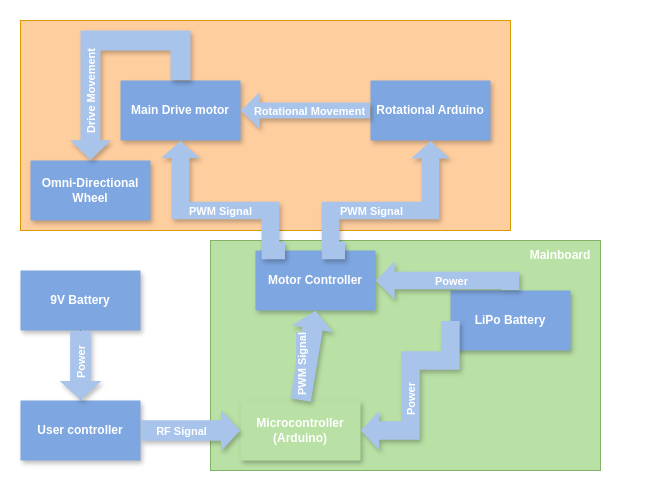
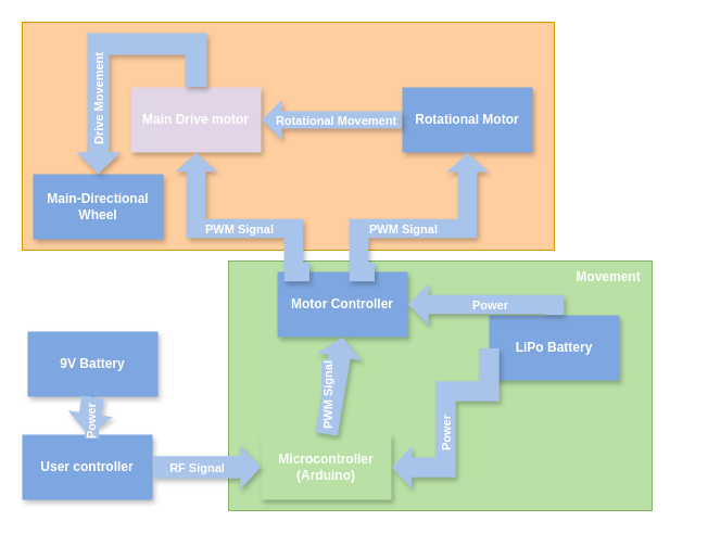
  <mxCell id="0" />
  <mxCell id="1" parent="0" />
  <mxCell id="2" value="" style="rounded=0;whiteSpace=wrap;html=1;fillColor=#B9E0A5;strokeColor=#82b366;" parent="1" vertex="1"><mxGeometry x="210" y="240" width="390" height="230" as="geometry" /></mxCell>
  <mxCell id="3" value="" style="rounded=0;whiteSpace=wrap;html=1;fillColor=#FFCE9F;strokeColor=#d79b00;" parent="1" vertex="1"><mxGeometry x="20" y="20" width="490" height="210" as="geometry" /></mxCell>
- <mxCell id="4" value="Main Drive motor" style="rounded=0;whiteSpace=wrap;html=1;fontColor=#FFFFFF;strokeColor=none;fillColor=#7EA6E0;fontStyle=1;shadow=1;" parent="1" vertex="1"><mxGeometry x="120" y="80" width="120" height="60" as="geometry" /></mxCell>
- <mxCell id="5" value="Rotational Arduino" style="rounded=0;whiteSpace=wrap;html=1;fontColor=#FFFFFF;strokeColor=none;fillColor=#7EA6E0;fontStyle=1;shadow=1;" parent="1" vertex="1"><mxGeometry x="370" y="80" width="120" height="60" as="geometry" /></mxCell>
+ <mxCell id="4" value="Main Drive motor" style="rounded=0;whiteSpace=wrap;html=1;fontColor=#FFFFFF;strokeColor=none;fillColor=#e1d5e7;fontStyle=1;shadow=1;" parent="1" vertex="1"><mxGeometry x="120" y="80" width="120" height="60" as="geometry" /></mxCell>
+ <mxCell id="5" value="Rotational Motor" style="rounded=0;whiteSpace=wrap;html=1;fontColor=#FFFFFF;strokeColor=none;fillColor=#7EA6E0;fontStyle=1;shadow=1;" parent="1" vertex="1"><mxGeometry x="370" y="80" width="120" height="60" as="geometry" /></mxCell>
  <mxCell id="6" value="Motor Controller" style="rounded=0;whiteSpace=wrap;html=1;fontColor=#FFFFFF;strokeColor=none;fillColor=#7EA6E0;fontStyle=1;shadow=1;" parent="1" vertex="1"><mxGeometry x="255" y="250" width="120" height="60" as="geometry" /></mxCell>
  <mxCell id="7" value="Microcontroller (Arduino)" style="rounded=0;whiteSpace=wrap;html=1;fontColor=#FFFFFF;strokeColor=none;fillColor=#b9e0a5;fontStyle=1;shadow=1;" parent="1" vertex="1"><mxGeometry x="240" y="400" width="120" height="60" as="geometry" /></mxCell>
  <mxCell id="8" value="User controller" style="rounded=0;whiteSpace=wrap;html=1;fontColor=#FFFFFF;strokeColor=none;fillColor=#7EA6E0;fontStyle=1;shadow=1;" parent="1" vertex="1"><mxGeometry x="20" y="400" width="120" height="60" as="geometry" /></mxCell>
- <mxCell id="9" value="Omni-Directional Wheel" style="rounded=0;whiteSpace=wrap;html=1;fontColor=#FFFFFF;strokeColor=none;fillColor=#7EA6E0;fontStyle=1;shadow=1;" parent="1" vertex="1"><mxGeometry x="30" y="160" width="120" height="60" as="geometry" /></mxCell>
+ <mxCell id="9" value="Main-Directional Wheel" style="rounded=0;whiteSpace=wrap;html=1;fontColor=#FFFFFF;strokeColor=none;fillColor=#7EA6E0;fontStyle=1;shadow=1;" parent="1" vertex="1"><mxGeometry x="30" y="160" width="120" height="60" as="geometry" /></mxCell>
  <mxCell id="10" value="" style="shape=flexArrow;endArrow=classic;html=1;rounded=0;entryX=0.5;entryY=0;entryDx=0;entryDy=0;exitX=0.5;exitY=0;exitDx=0;exitDy=0;width=20;endSize=6.268;edgeStyle=orthogonalEdgeStyle;labelBackgroundColor=#A9C4EB;fontColor=#FFFFFF;fillColor=#A9C4EB;strokeColor=none;shadow=1;" parent="1" source="4" target="9" edge="1"><mxGeometry width="50" height="50" relative="1" as="geometry"><mxPoint x="330" y="260" as="sourcePoint" /><mxPoint x="380" y="210" as="targetPoint" /><Array as="points"><mxPoint x="180" y="40" /><mxPoint x="90" y="40" /></Array></mxGeometry></mxCell>
  <mxCell id="11" value="" style="shape=flexArrow;endArrow=classic;html=1;rounded=0;entryX=1;entryY=0.5;entryDx=0;entryDy=0;exitX=0;exitY=0.5;exitDx=0;exitDy=0;width=16;endSize=5.868;labelBackgroundColor=#A9C4EB;fontColor=#FFFFFF;fillColor=#A9C4EB;strokeColor=none;shadow=1;" parent="1" source="5" target="4" edge="1"><mxGeometry width="50" height="50" relative="1" as="geometry"><mxPoint x="330" y="260" as="sourcePoint" /><mxPoint x="380" y="210" as="targetPoint" /></mxGeometry></mxCell>
  <mxCell id="12" value="Rotational Movement" style="edgeLabel;html=1;align=center;verticalAlign=middle;resizable=0;points=[];labelBackgroundColor=#A9C4EB;fontColor=#FFFFFF;fontStyle=1" parent="11" vertex="1" connectable="0"><mxGeometry x="0.179" relative="1" as="geometry"><mxPoint x="15" as="offset" /></mxGeometry></mxCell>
  <mxCell id="13" value="" style="shape=flexArrow;endArrow=classic;html=1;rounded=0;entryX=0;entryY=0.5;entryDx=0;entryDy=0;exitX=1;exitY=0.5;exitDx=0;exitDy=0;width=20.667;endSize=6;labelBackgroundColor=#A9C4EB;fontColor=#FFFFFF;fillColor=#A9C4EB;strokeColor=none;shadow=1;" parent="1" source="8" target="7" edge="1"><mxGeometry width="50" height="50" relative="1" as="geometry"><mxPoint x="330" y="260" as="sourcePoint" /><mxPoint x="380" y="210" as="targetPoint" /></mxGeometry></mxCell>
  <mxCell id="14" value="RF Signal" style="edgeLabel;html=1;align=center;verticalAlign=middle;resizable=0;points=[];rotation=0;labelBackgroundColor=#A9C4EB;fontColor=#FFFFFF;fontStyle=1" parent="13" vertex="1" connectable="0"><mxGeometry x="-0.442" y="4" relative="1" as="geometry"><mxPoint x="12" y="4" as="offset" /></mxGeometry></mxCell>
  <mxCell id="15" value="LiPo Battery" style="rounded=0;whiteSpace=wrap;html=1;strokeColor=none;fillColor=#7EA6E0;fontColor=#FFFFFF;fontStyle=1;shadow=1;" parent="1" vertex="1"><mxGeometry x="450" y="290" width="120" height="60" as="geometry" /></mxCell>
  <mxCell id="16" value="" style="shape=flexArrow;endArrow=classic;html=1;rounded=0;exitX=0.5;exitY=0;exitDx=0;exitDy=0;entryX=1;entryY=0.5;entryDx=0;entryDy=0;edgeStyle=orthogonalEdgeStyle;width=17.6;endSize=5.868;fillColor=#A9C4EB;strokeColor=none;shadow=1;" parent="1" source="15" target="6" edge="1"><mxGeometry width="50" height="50" relative="1" as="geometry"><mxPoint x="330" y="260" as="sourcePoint" /><mxPoint x="380" y="210" as="targetPoint" /></mxGeometry></mxCell>
  <mxCell id="17" value="" style="shape=flexArrow;endArrow=classic;html=1;rounded=0;exitX=0;exitY=0.5;exitDx=0;exitDy=0;entryX=1;entryY=0.5;entryDx=0;entryDy=0;edgeStyle=orthogonalEdgeStyle;width=18.4;endSize=5.732;labelBackgroundColor=#A9C4EB;fontColor=#FFFFFF;fillColor=#A9C4EB;strokeColor=none;shadow=1;" parent="1" source="15" target="7" edge="1"><mxGeometry width="50" height="50" relative="1" as="geometry"><mxPoint x="330" y="260" as="sourcePoint" /><mxPoint x="380" y="210" as="targetPoint" /><Array as="points"><mxPoint x="410" y="360" /><mxPoint x="410" y="430" /></Array></mxGeometry></mxCell>
  <mxCell id="18" value="" style="shape=flexArrow;endArrow=classic;html=1;rounded=0;exitX=0.5;exitY=0;exitDx=0;exitDy=0;entryX=0.5;entryY=1;entryDx=0;entryDy=0;width=20.69;endSize=5.655;strokeColor=none;fillColor=#A9C4EB;shadow=1;" parent="1" source="7" target="6" edge="1"><mxGeometry width="50" height="50" relative="1" as="geometry"><mxPoint x="330" y="260" as="sourcePoint" /><mxPoint x="380" y="210" as="targetPoint" /></mxGeometry></mxCell>
  <mxCell id="19" value="" style="shape=flexArrow;endArrow=classic;html=1;rounded=0;exitX=0.75;exitY=0;exitDx=0;exitDy=0;edgeStyle=orthogonalEdgeStyle;width=17.6;endSize=5.468;labelBackgroundColor=#A9C4EB;fontColor=#FFFFFF;fillColor=#A9C4EB;strokeColor=none;shadow=1;" parent="1" source="6" edge="1"><mxGeometry width="50" height="50" relative="1" as="geometry"><mxPoint x="330" y="260" as="sourcePoint" /><mxPoint x="430" y="140" as="targetPoint" /><Array as="points"><mxPoint x="330" y="210" /><mxPoint x="430" y="210" /></Array></mxGeometry></mxCell>
  <mxCell id="20" value="PWM Signal" style="edgeLabel;html=1;align=center;verticalAlign=middle;resizable=0;points=[];labelBackgroundColor=#A9C4EB;fontColor=#FFFFFF;fontStyle=1" parent="19" vertex="1" connectable="0"><mxGeometry x="-0.316" y="2" relative="1" as="geometry"><mxPoint x="18" y="2" as="offset" /></mxGeometry></mxCell>
  <mxCell id="21" value="" style="shape=flexArrow;endArrow=classic;html=1;rounded=0;entryX=0.5;entryY=1;entryDx=0;entryDy=0;exitX=0.25;exitY=0;exitDx=0;exitDy=0;edgeStyle=orthogonalEdgeStyle;width=17.714;endSize=5.331;labelBackgroundColor=#A9C4EB;fontColor=#FFFFFF;fillColor=#A9C4EB;strokeColor=none;shadow=1;" parent="1" source="6" target="4" edge="1"><mxGeometry width="50" height="50" relative="1" as="geometry"><mxPoint x="180" y="210" as="sourcePoint" /><mxPoint x="230" y="160" as="targetPoint" /><Array as="points"><mxPoint x="270" y="210" /><mxPoint x="180" y="210" /></Array></mxGeometry></mxCell>
  <mxCell id="22" value="Power" style="edgeLabel;html=1;align=center;verticalAlign=middle;resizable=0;points=[];rotation=-90;labelBackgroundColor=#A9C4EB;fontColor=#FFFFFF;fontStyle=1" parent="1" vertex="1" connectable="0"><mxGeometry x="410" y="400" as="geometry" /></mxCell>
  <mxCell id="23" value="Power" style="edgeLabel;html=1;align=center;verticalAlign=middle;resizable=0;points=[];rotation=0;labelBackgroundColor=#A9C4EB;fontColor=#FFFFFF;fontStyle=1" parent="1" vertex="1" connectable="0"><mxGeometry x="450" y="280" as="geometry" /></mxCell>
  <mxCell id="24" value="PWM Signal" style="edgeLabel;html=1;align=center;verticalAlign=middle;resizable=0;points=[];labelBackgroundColor=#A9C4EB;fontColor=#FFFFFF;fontStyle=1" parent="1" vertex="1" connectable="0"><mxGeometry x="219.999" y="210" as="geometry" /></mxCell>
  <mxCell id="25" value="Drive Movement" style="edgeLabel;html=1;align=center;verticalAlign=middle;resizable=0;points=[];rotation=-90;labelBackgroundColor=#A9C4EB;fontColor=#FFFFFF;fontStyle=1" parent="1" vertex="1" connectable="0"><mxGeometry x="77.999" y="90" as="geometry"><mxPoint x="-1.0" y="12" as="offset" /></mxGeometry></mxCell>
  <mxCell id="26" value="PWM Signal" style="edgeLabel;html=1;align=center;verticalAlign=middle;resizable=0;points=[];rotation=-90;labelBackgroundColor=#A9C4EB;fontColor=#FFFFFF;fontStyle=1" parent="1" vertex="1" connectable="0"><mxGeometry x="309.999" y="390" as="geometry"><mxPoint x="26" y="-9.0" as="offset" /></mxGeometry></mxCell>
- <mxCell id="27" value="&lt;b&gt;&lt;font color=&quot;#ffffff&quot;&gt;Mainboard&lt;/font&gt;&lt;/b&gt;" style="text;html=1;strokeColor=none;fillColor=none;align=center;verticalAlign=middle;whiteSpace=wrap;rounded=0;" parent="1" vertex="1"><mxGeometry x="490" y="240" width="140" height="30" as="geometry" /></mxCell>
+ <mxCell id="27" value="&lt;b&gt;&lt;font color=&quot;#ffffff&quot;&gt;Movement&lt;/font&gt;&lt;/b&gt;" style="text;html=1;strokeColor=none;fillColor=none;align=center;verticalAlign=middle;whiteSpace=wrap;rounded=0;" parent="1" vertex="1"><mxGeometry x="490" y="240" width="140" height="30" as="geometry" /></mxCell>
  <mxCell id="28" value="" style="edgeStyle=orthogonalEdgeStyle;rounded=0;orthogonalLoop=1;jettySize=auto;html=1;" parent="1" source="29" target="8" edge="1"><mxGeometry relative="1" as="geometry" /></mxCell>
- <mxCell id="29" value="9V Battery" style="rounded=0;whiteSpace=wrap;html=1;fontColor=#FFFFFF;strokeColor=none;fillColor=#7EA6E0;fontStyle=1;shadow=1;" parent="1" vertex="1"><mxGeometry x="20" y="270" width="120" height="60" as="geometry" /></mxCell>
+ <mxCell id="29" value="9V Battery" style="rounded=0;whiteSpace=wrap;html=1;fontColor=#FFFFFF;strokeColor=none;fillColor=#7EA6E0;fontStyle=1;shadow=1;" parent="1" vertex="1"><mxGeometry x="25" y="305" width="120" height="60" as="geometry" /></mxCell>
  <mxCell id="30" value="" style="shape=flexArrow;endArrow=classic;html=1;rounded=0;width=20.667;endSize=6;labelBackgroundColor=#A9C4EB;fontColor=#FFFFFF;fillColor=#A9C4EB;strokeColor=none;shadow=1;exitX=0.5;exitY=1;exitDx=0;exitDy=0;entryX=0.5;entryY=0;entryDx=0;entryDy=0;" parent="1" source="29" target="8" edge="1"><mxGeometry width="50" height="50" relative="1" as="geometry"><mxPoint x="78" y="350" as="sourcePoint" /><mxPoint x="78" y="400" as="targetPoint" /><Array as="points" /></mxGeometry></mxCell>
  <mxCell id="31" value="Power" style="edgeLabel;html=1;align=center;verticalAlign=middle;resizable=0;points=[];rotation=-90;labelBackgroundColor=#A9C4EB;fontColor=#FFFFFF;fontStyle=1" parent="30" vertex="1" connectable="0"><mxGeometry x="-0.442" y="4" relative="1" as="geometry"><mxPoint x="-4" y="13" as="offset" /></mxGeometry></mxCell>
